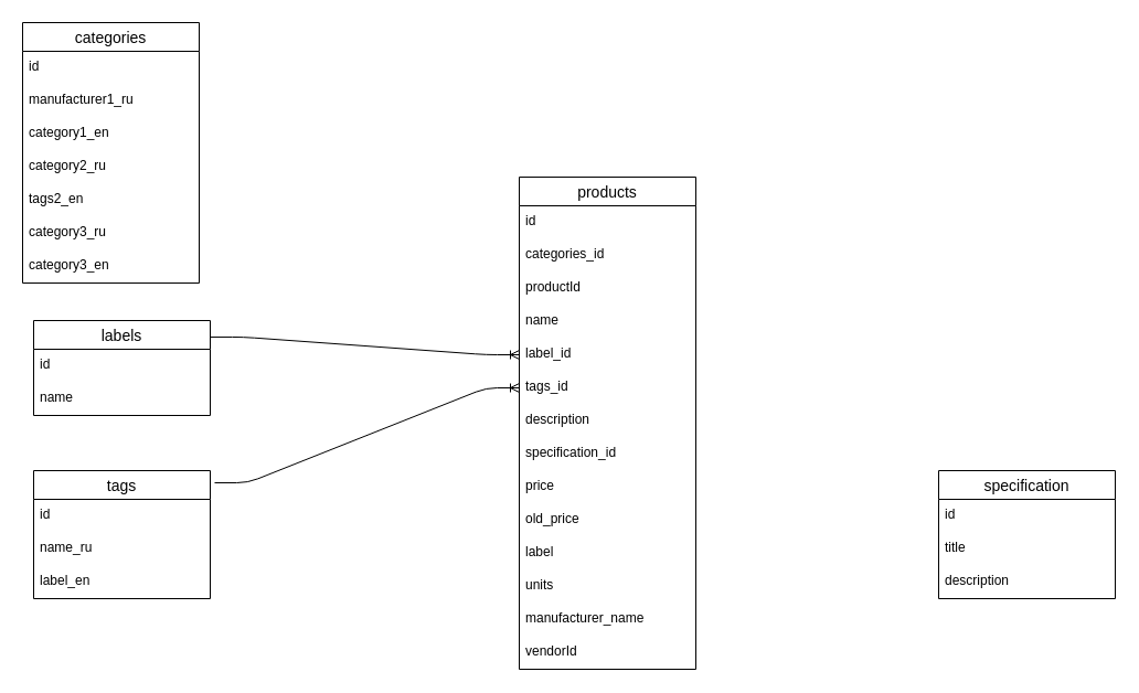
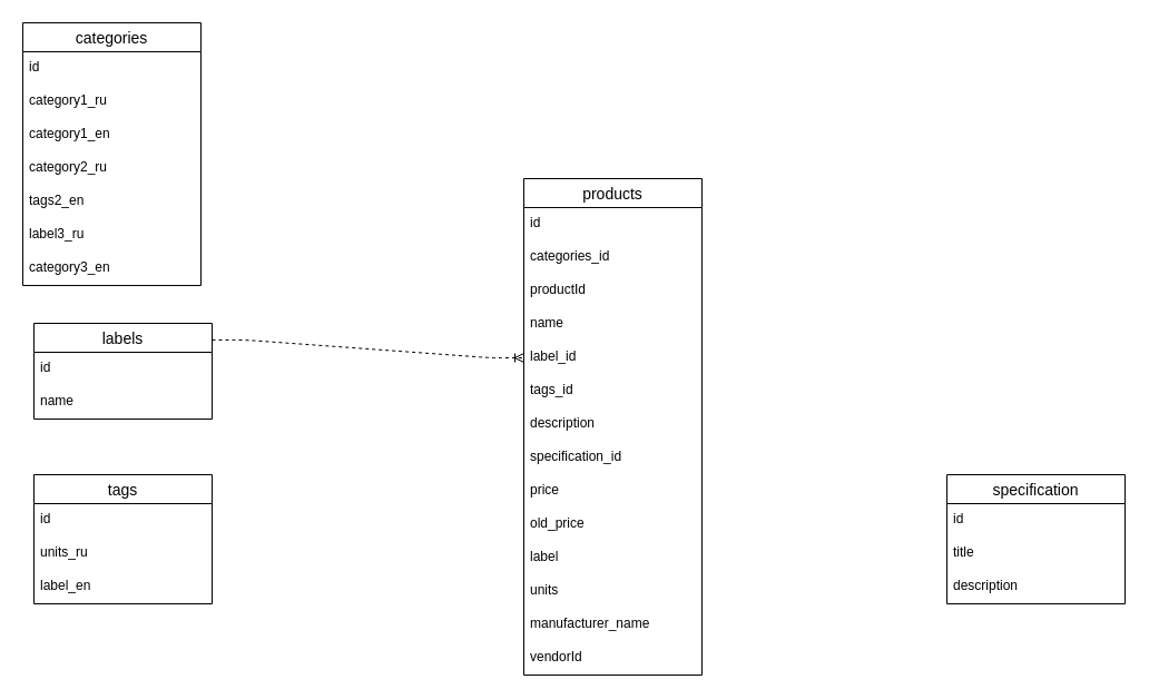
  <mxCell id="0" />
  <mxCell id="1" parent="0" />
  <mxCell id="2" value="products" style="swimlane;fontStyle=0;childLayout=stackLayout;horizontal=1;startSize=26;horizontalStack=0;resizeParent=1;resizeParentMax=0;resizeLast=0;collapsible=1;marginBottom=0;align=center;fontSize=14;" parent="1" vertex="1"><mxGeometry x="470" y="160" width="160" height="446" as="geometry" /></mxCell>
  <mxCell id="3" value="id" style="text;strokeColor=none;fillColor=none;spacingLeft=4;spacingRight=4;overflow=hidden;rotatable=0;points=[[0,0.5],[1,0.5]];portConstraint=eastwest;fontSize=12;" parent="2" vertex="1"><mxGeometry y="26" width="160" height="30" as="geometry" /></mxCell>
  <mxCell id="4" value="categories_id" style="text;strokeColor=none;fillColor=none;spacingLeft=4;spacingRight=4;overflow=hidden;rotatable=0;points=[[0,0.5],[1,0.5]];portConstraint=eastwest;fontSize=12;" parent="2" vertex="1"><mxGeometry y="56" width="160" height="30" as="geometry" /></mxCell>
  <mxCell id="5" value="productId" style="text;strokeColor=none;fillColor=none;spacingLeft=4;spacingRight=4;overflow=hidden;rotatable=0;points=[[0,0.5],[1,0.5]];portConstraint=eastwest;fontSize=12;" parent="2" vertex="1"><mxGeometry y="86" width="160" height="30" as="geometry" /></mxCell>
  <mxCell id="6" value="name" style="text;strokeColor=none;fillColor=none;spacingLeft=4;spacingRight=4;overflow=hidden;rotatable=0;points=[[0,0.5],[1,0.5]];portConstraint=eastwest;fontSize=12;" parent="2" vertex="1"><mxGeometry y="116" width="160" height="30" as="geometry" /></mxCell>
  <mxCell id="7" value="label_id&#10;" style="text;strokeColor=none;fillColor=none;spacingLeft=4;spacingRight=4;overflow=hidden;rotatable=0;points=[[0,0.5],[1,0.5]];portConstraint=eastwest;fontSize=12;" parent="2" vertex="1"><mxGeometry y="146" width="160" height="30" as="geometry" /></mxCell>
  <mxCell id="8" value="tags_id" style="text;strokeColor=none;fillColor=none;spacingLeft=4;spacingRight=4;overflow=hidden;rotatable=0;points=[[0,0.5],[1,0.5]];portConstraint=eastwest;fontSize=12;" parent="2" vertex="1"><mxGeometry y="176" width="160" height="30" as="geometry" /></mxCell>
  <mxCell id="9" value="description" style="text;strokeColor=none;fillColor=none;spacingLeft=4;spacingRight=4;overflow=hidden;rotatable=0;points=[[0,0.5],[1,0.5]];portConstraint=eastwest;fontSize=12;" parent="2" vertex="1"><mxGeometry y="206" width="160" height="30" as="geometry" /></mxCell>
  <mxCell id="10" value="specification_id" style="text;strokeColor=none;fillColor=none;spacingLeft=4;spacingRight=4;overflow=hidden;rotatable=0;points=[[0,0.5],[1,0.5]];portConstraint=eastwest;fontSize=12;" parent="2" vertex="1"><mxGeometry y="236" width="160" height="30" as="geometry" /></mxCell>
  <mxCell id="11" value="price" style="text;strokeColor=none;fillColor=none;spacingLeft=4;spacingRight=4;overflow=hidden;rotatable=0;points=[[0,0.5],[1,0.5]];portConstraint=eastwest;fontSize=12;" parent="2" vertex="1"><mxGeometry y="266" width="160" height="30" as="geometry" /></mxCell>
  <mxCell id="12" value="old_price" style="text;strokeColor=none;fillColor=none;spacingLeft=4;spacingRight=4;overflow=hidden;rotatable=0;points=[[0,0.5],[1,0.5]];portConstraint=eastwest;fontSize=12;" parent="2" vertex="1"><mxGeometry y="296" width="160" height="30" as="geometry" /></mxCell>
  <mxCell id="13" value="label" style="text;strokeColor=none;fillColor=none;spacingLeft=4;spacingRight=4;overflow=hidden;rotatable=0;points=[[0,0.5],[1,0.5]];portConstraint=eastwest;fontSize=12;" parent="2" vertex="1"><mxGeometry y="326" width="160" height="30" as="geometry" /></mxCell>
  <mxCell id="14" value="units" style="text;strokeColor=none;fillColor=none;spacingLeft=4;spacingRight=4;overflow=hidden;rotatable=0;points=[[0,0.5],[1,0.5]];portConstraint=eastwest;fontSize=12;" parent="2" vertex="1"><mxGeometry y="356" width="160" height="30" as="geometry" /></mxCell>
  <mxCell id="15" value="manufacturer_name&#10;" style="text;strokeColor=none;fillColor=none;spacingLeft=4;spacingRight=4;overflow=hidden;rotatable=0;points=[[0,0.5],[1,0.5]];portConstraint=eastwest;fontSize=12;" parent="2" vertex="1"><mxGeometry y="386" width="160" height="30" as="geometry" /></mxCell>
  <mxCell id="16" value="vendorId" style="text;strokeColor=none;fillColor=none;spacingLeft=4;spacingRight=4;overflow=hidden;rotatable=0;points=[[0,0.5],[1,0.5]];portConstraint=eastwest;fontSize=12;" parent="2" vertex="1"><mxGeometry y="416" width="160" height="30" as="geometry" /></mxCell>
  <mxCell id="17" value="specification" style="swimlane;fontStyle=0;childLayout=stackLayout;horizontal=1;startSize=26;horizontalStack=0;resizeParent=1;resizeParentMax=0;resizeLast=0;collapsible=1;marginBottom=0;align=center;fontSize=14;" parent="1" vertex="1"><mxGeometry x="850" y="426" width="160" height="116" as="geometry" /></mxCell>
  <mxCell id="18" value="id" style="text;strokeColor=none;fillColor=none;spacingLeft=4;spacingRight=4;overflow=hidden;rotatable=0;points=[[0,0.5],[1,0.5]];portConstraint=eastwest;fontSize=12;" parent="17" vertex="1"><mxGeometry y="26" width="160" height="30" as="geometry" /></mxCell>
  <mxCell id="19" value="title" style="text;strokeColor=none;fillColor=none;spacingLeft=4;spacingRight=4;overflow=hidden;rotatable=0;points=[[0,0.5],[1,0.5]];portConstraint=eastwest;fontSize=12;" parent="17" vertex="1"><mxGeometry y="56" width="160" height="30" as="geometry" /></mxCell>
  <mxCell id="20" value="description" style="text;strokeColor=none;fillColor=none;spacingLeft=4;spacingRight=4;overflow=hidden;rotatable=0;points=[[0,0.5],[1,0.5]];portConstraint=eastwest;fontSize=12;" parent="17" vertex="1"><mxGeometry y="86" width="160" height="30" as="geometry" /></mxCell>
  <mxCell id="21" value="categories" style="swimlane;fontStyle=0;childLayout=stackLayout;horizontal=1;startSize=26;horizontalStack=0;resizeParent=1;resizeParentMax=0;resizeLast=0;collapsible=1;marginBottom=0;align=center;fontSize=14;" parent="1" vertex="1"><mxGeometry x="20" y="20" width="160" height="236" as="geometry" /></mxCell>
  <mxCell id="22" value="id" style="text;strokeColor=none;fillColor=none;spacingLeft=4;spacingRight=4;overflow=hidden;rotatable=0;points=[[0,0.5],[1,0.5]];portConstraint=eastwest;fontSize=12;" parent="21" vertex="1"><mxGeometry y="26" width="160" height="30" as="geometry" /></mxCell>
- <mxCell id="23" value="manufacturer1_ru" style="text;strokeColor=none;fillColor=none;spacingLeft=4;spacingRight=4;overflow=hidden;rotatable=0;points=[[0,0.5],[1,0.5]];portConstraint=eastwest;fontSize=12;" parent="21" vertex="1"><mxGeometry y="56" width="160" height="30" as="geometry" /></mxCell>
+ <mxCell id="23" value="category1_ru" style="text;strokeColor=none;fillColor=none;spacingLeft=4;spacingRight=4;overflow=hidden;rotatable=0;points=[[0,0.5],[1,0.5]];portConstraint=eastwest;fontSize=12;" parent="21" vertex="1"><mxGeometry y="56" width="160" height="30" as="geometry" /></mxCell>
  <mxCell id="24" value="category1_en" style="text;strokeColor=none;fillColor=none;spacingLeft=4;spacingRight=4;overflow=hidden;rotatable=0;points=[[0,0.5],[1,0.5]];portConstraint=eastwest;fontSize=12;" parent="21" vertex="1"><mxGeometry y="86" width="160" height="30" as="geometry" /></mxCell>
  <mxCell id="25" value="category2_ru" style="text;strokeColor=none;fillColor=none;spacingLeft=4;spacingRight=4;overflow=hidden;rotatable=0;points=[[0,0.5],[1,0.5]];portConstraint=eastwest;fontSize=12;" parent="21" vertex="1"><mxGeometry y="116" width="160" height="30" as="geometry" /></mxCell>
  <mxCell id="26" value="tags2_en" style="text;strokeColor=none;fillColor=none;spacingLeft=4;spacingRight=4;overflow=hidden;rotatable=0;points=[[0,0.5],[1,0.5]];portConstraint=eastwest;fontSize=12;" parent="21" vertex="1"><mxGeometry y="146" width="160" height="30" as="geometry" /></mxCell>
- <mxCell id="27" value="category3_ru" style="text;strokeColor=none;fillColor=none;spacingLeft=4;spacingRight=4;overflow=hidden;rotatable=0;points=[[0,0.5],[1,0.5]];portConstraint=eastwest;fontSize=12;" parent="21" vertex="1"><mxGeometry y="176" width="160" height="30" as="geometry" /></mxCell>
+ <mxCell id="27" value="label3_ru" style="text;strokeColor=none;fillColor=none;spacingLeft=4;spacingRight=4;overflow=hidden;rotatable=0;points=[[0,0.5],[1,0.5]];portConstraint=eastwest;fontSize=12;" parent="21" vertex="1"><mxGeometry y="176" width="160" height="30" as="geometry" /></mxCell>
  <mxCell id="28" value="category3_en" style="text;strokeColor=none;fillColor=none;spacingLeft=4;spacingRight=4;overflow=hidden;rotatable=0;points=[[0,0.5],[1,0.5]];portConstraint=eastwest;fontSize=12;" parent="21" vertex="1"><mxGeometry y="206" width="160" height="30" as="geometry" /></mxCell>
  <mxCell id="29" value="tags" style="swimlane;fontStyle=0;childLayout=stackLayout;horizontal=1;startSize=26;horizontalStack=0;resizeParent=1;resizeParentMax=0;resizeLast=0;collapsible=1;marginBottom=0;align=center;fontSize=14;" parent="1" vertex="1"><mxGeometry x="30" y="426" width="160" height="116" as="geometry" /></mxCell>
  <mxCell id="30" value="id" style="text;strokeColor=none;fillColor=none;spacingLeft=4;spacingRight=4;overflow=hidden;rotatable=0;points=[[0,0.5],[1,0.5]];portConstraint=eastwest;fontSize=12;" parent="29" vertex="1"><mxGeometry y="26" width="160" height="30" as="geometry" /></mxCell>
- <mxCell id="31" value="name_ru" style="text;strokeColor=none;fillColor=none;spacingLeft=4;spacingRight=4;overflow=hidden;rotatable=0;points=[[0,0.5],[1,0.5]];portConstraint=eastwest;fontSize=12;" parent="29" vertex="1"><mxGeometry y="56" width="160" height="30" as="geometry" /></mxCell>
+ <mxCell id="31" value="units_ru" style="text;strokeColor=none;fillColor=none;spacingLeft=4;spacingRight=4;overflow=hidden;rotatable=0;points=[[0,0.5],[1,0.5]];portConstraint=eastwest;fontSize=12;" parent="29" vertex="1"><mxGeometry y="56" width="160" height="30" as="geometry" /></mxCell>
  <mxCell id="32" value="label_en" style="text;strokeColor=none;fillColor=none;spacingLeft=4;spacingRight=4;overflow=hidden;rotatable=0;points=[[0,0.5],[1,0.5]];portConstraint=eastwest;fontSize=12;" parent="29" vertex="1"><mxGeometry y="86" width="160" height="30" as="geometry" /></mxCell>
- <mxCell id="33" value="" style="edgeStyle=entityRelationEdgeStyle;fontSize=12;html=1;endArrow=ERoneToMany;rounded=1;targetPerimeterSpacing=4;startSize=13;entryX=0;entryY=0.5;entryDx=0;entryDy=0;exitX=1.025;exitY=0.095;exitDx=0;exitDy=0;exitPerimeter=0;" parent="1" source="29" target="8" edge="1"><mxGeometry width="100" height="100" relative="1" as="geometry"><mxPoint x="330" y="700" as="sourcePoint" /><mxPoint x="420" y="700" as="targetPoint" /></mxGeometry></mxCell>
  <mxCell id="34" value="labels" style="swimlane;fontStyle=0;childLayout=stackLayout;horizontal=1;startSize=26;horizontalStack=0;resizeParent=1;resizeParentMax=0;resizeLast=0;collapsible=1;marginBottom=0;align=center;fontSize=14;" parent="1" vertex="1"><mxGeometry x="30" y="290" width="160" height="86" as="geometry" /></mxCell>
  <mxCell id="35" value="id" style="text;strokeColor=none;fillColor=none;spacingLeft=4;spacingRight=4;overflow=hidden;rotatable=0;points=[[0,0.5],[1,0.5]];portConstraint=eastwest;fontSize=12;" parent="34" vertex="1"><mxGeometry y="26" width="160" height="30" as="geometry" /></mxCell>
  <mxCell id="36" value="name" style="text;strokeColor=none;fillColor=none;spacingLeft=4;spacingRight=4;overflow=hidden;rotatable=0;points=[[0,0.5],[1,0.5]];portConstraint=eastwest;fontSize=12;" parent="34" vertex="1"><mxGeometry y="56" width="160" height="30" as="geometry" /></mxCell>
- <mxCell id="37" value="" style="edgeStyle=entityRelationEdgeStyle;fontSize=12;html=1;endArrow=ERoneToMany;startSize=13;targetPerimeterSpacing=4;strokeColor=#000000;exitX=1;exitY=0.174;exitDx=0;exitDy=0;exitPerimeter=0;entryX=0;entryY=0.5;entryDx=0;entryDy=0;" parent="1" source="34" target="7" edge="1"><mxGeometry width="100" height="100" relative="1" as="geometry"><mxPoint x="220" y="320" as="sourcePoint" /><mxPoint x="360" y="320" as="targetPoint" /></mxGeometry></mxCell>
+ <mxCell id="37" value="" style="edgeStyle=entityRelationEdgeStyle;fontSize=12;html=1;endArrow=ERoneToMany;startSize=13;targetPerimeterSpacing=4;strokeColor=#000000;exitX=1;exitY=0.174;exitDx=0;exitDy=0;exitPerimeter=0;entryX=0;entryY=0.5;entryDx=0;entryDy=0;dashed=1;" parent="1" source="34" target="7" edge="1"><mxGeometry width="100" height="100" relative="1" as="geometry"><mxPoint x="220" y="320" as="sourcePoint" /><mxPoint x="360" y="320" as="targetPoint" /></mxGeometry></mxCell>
